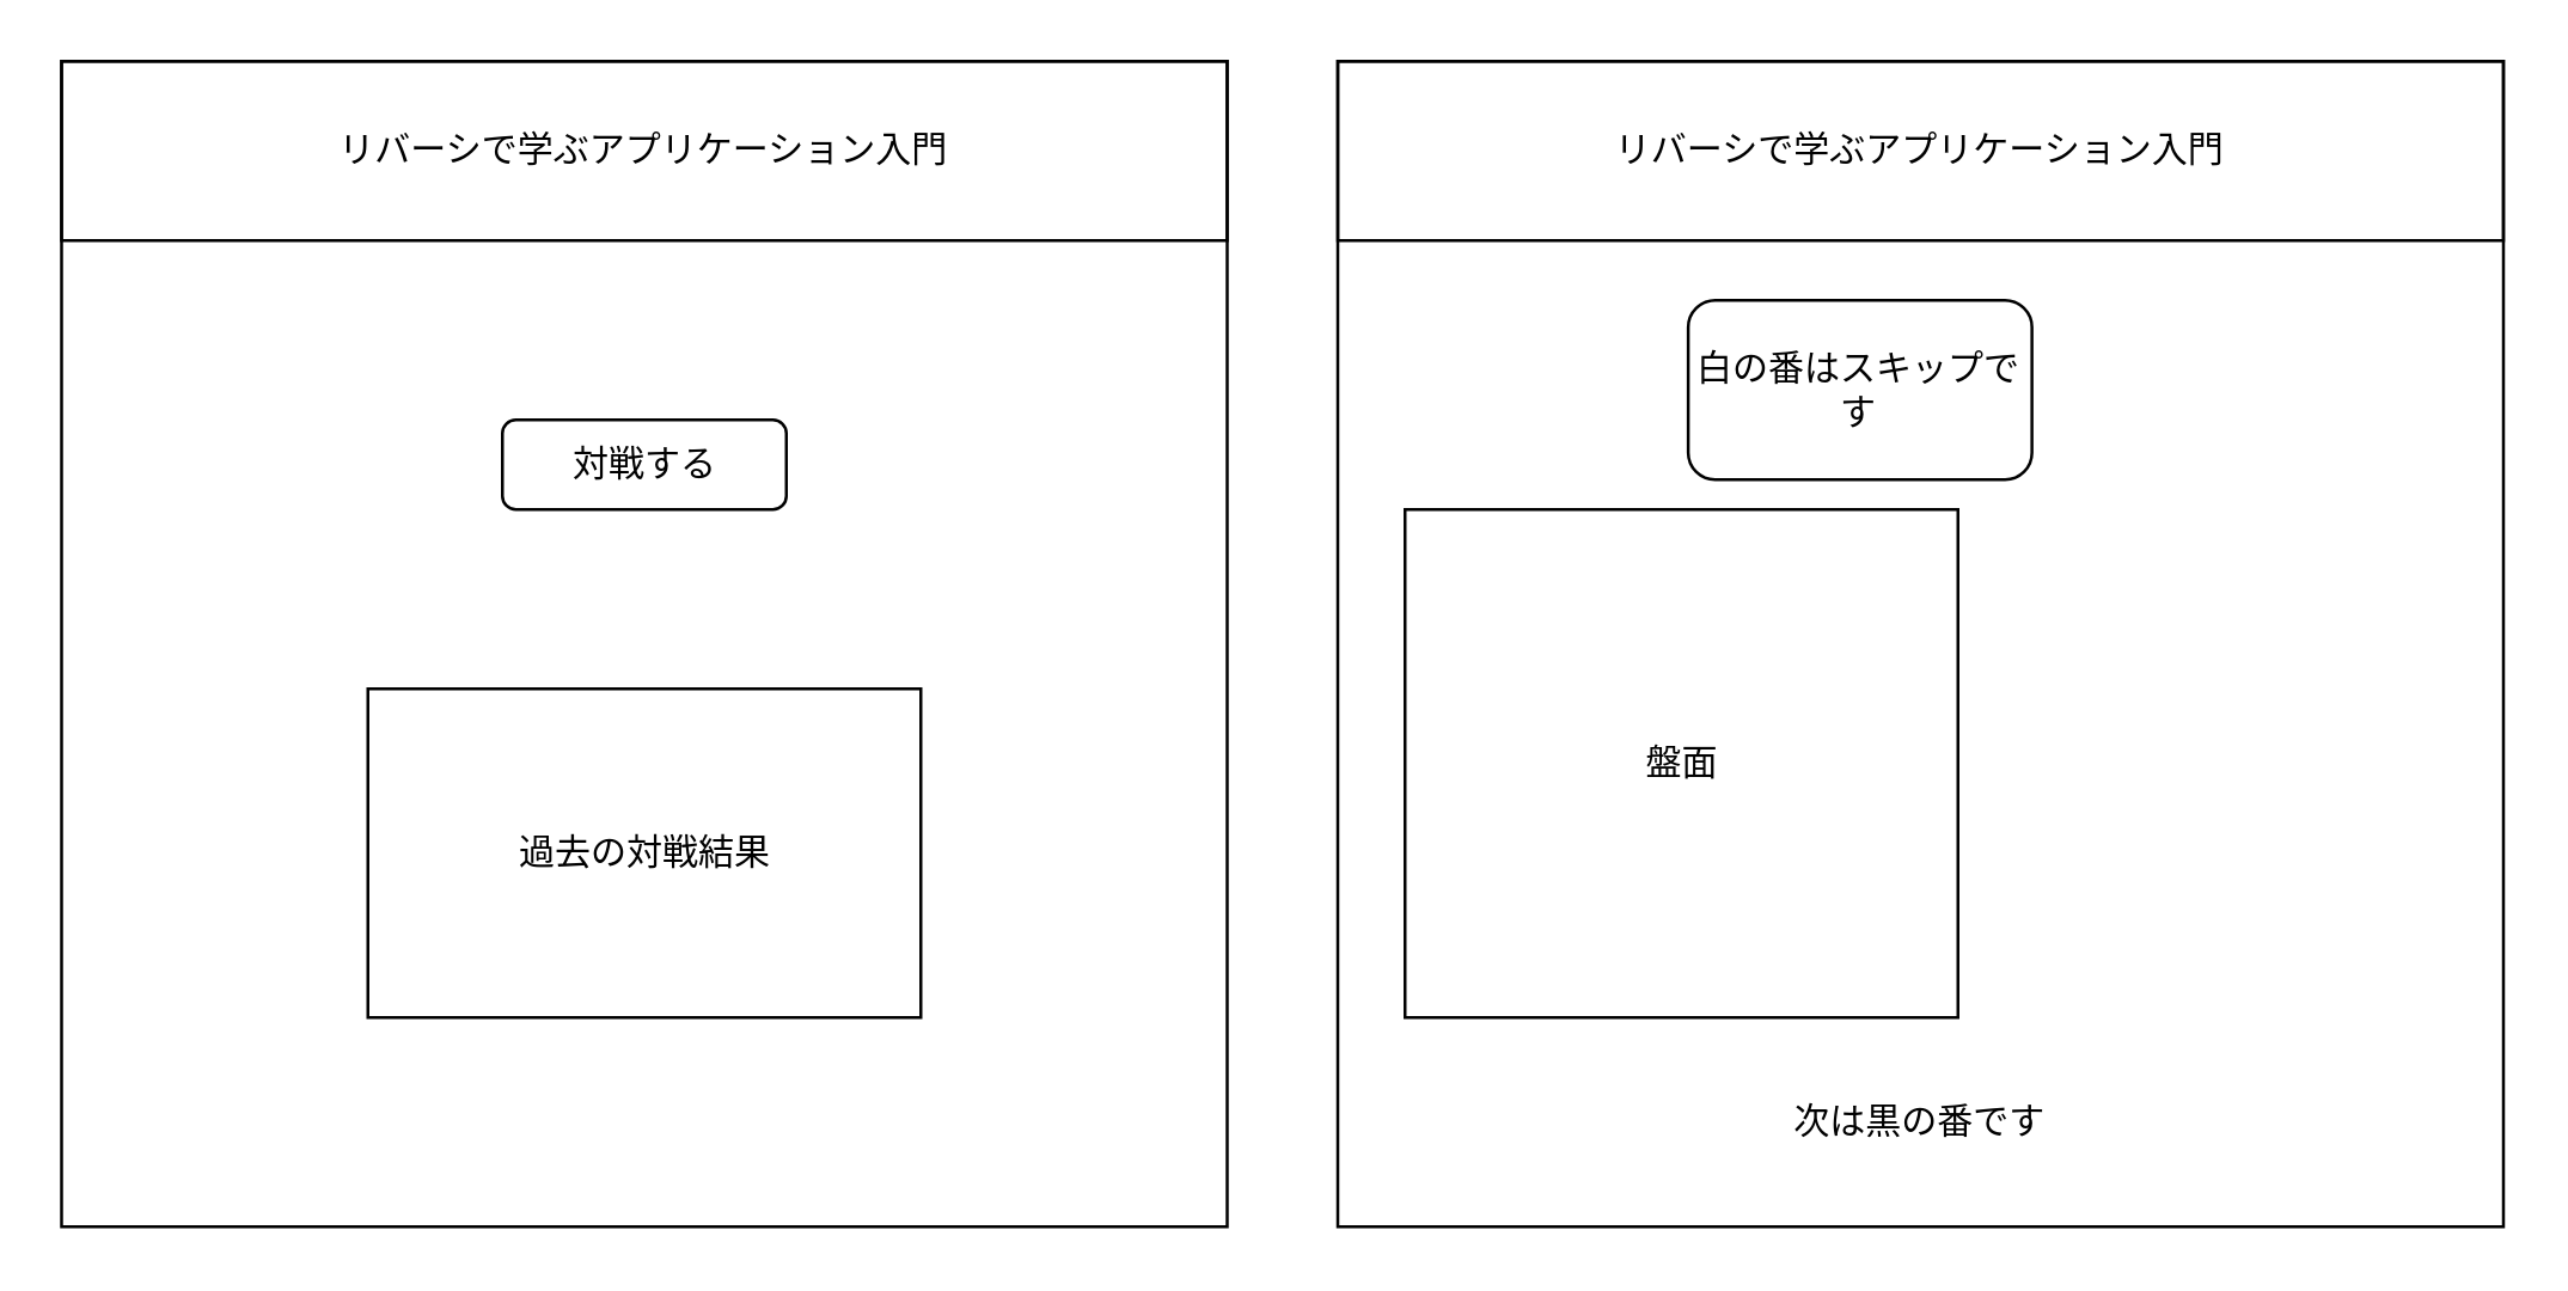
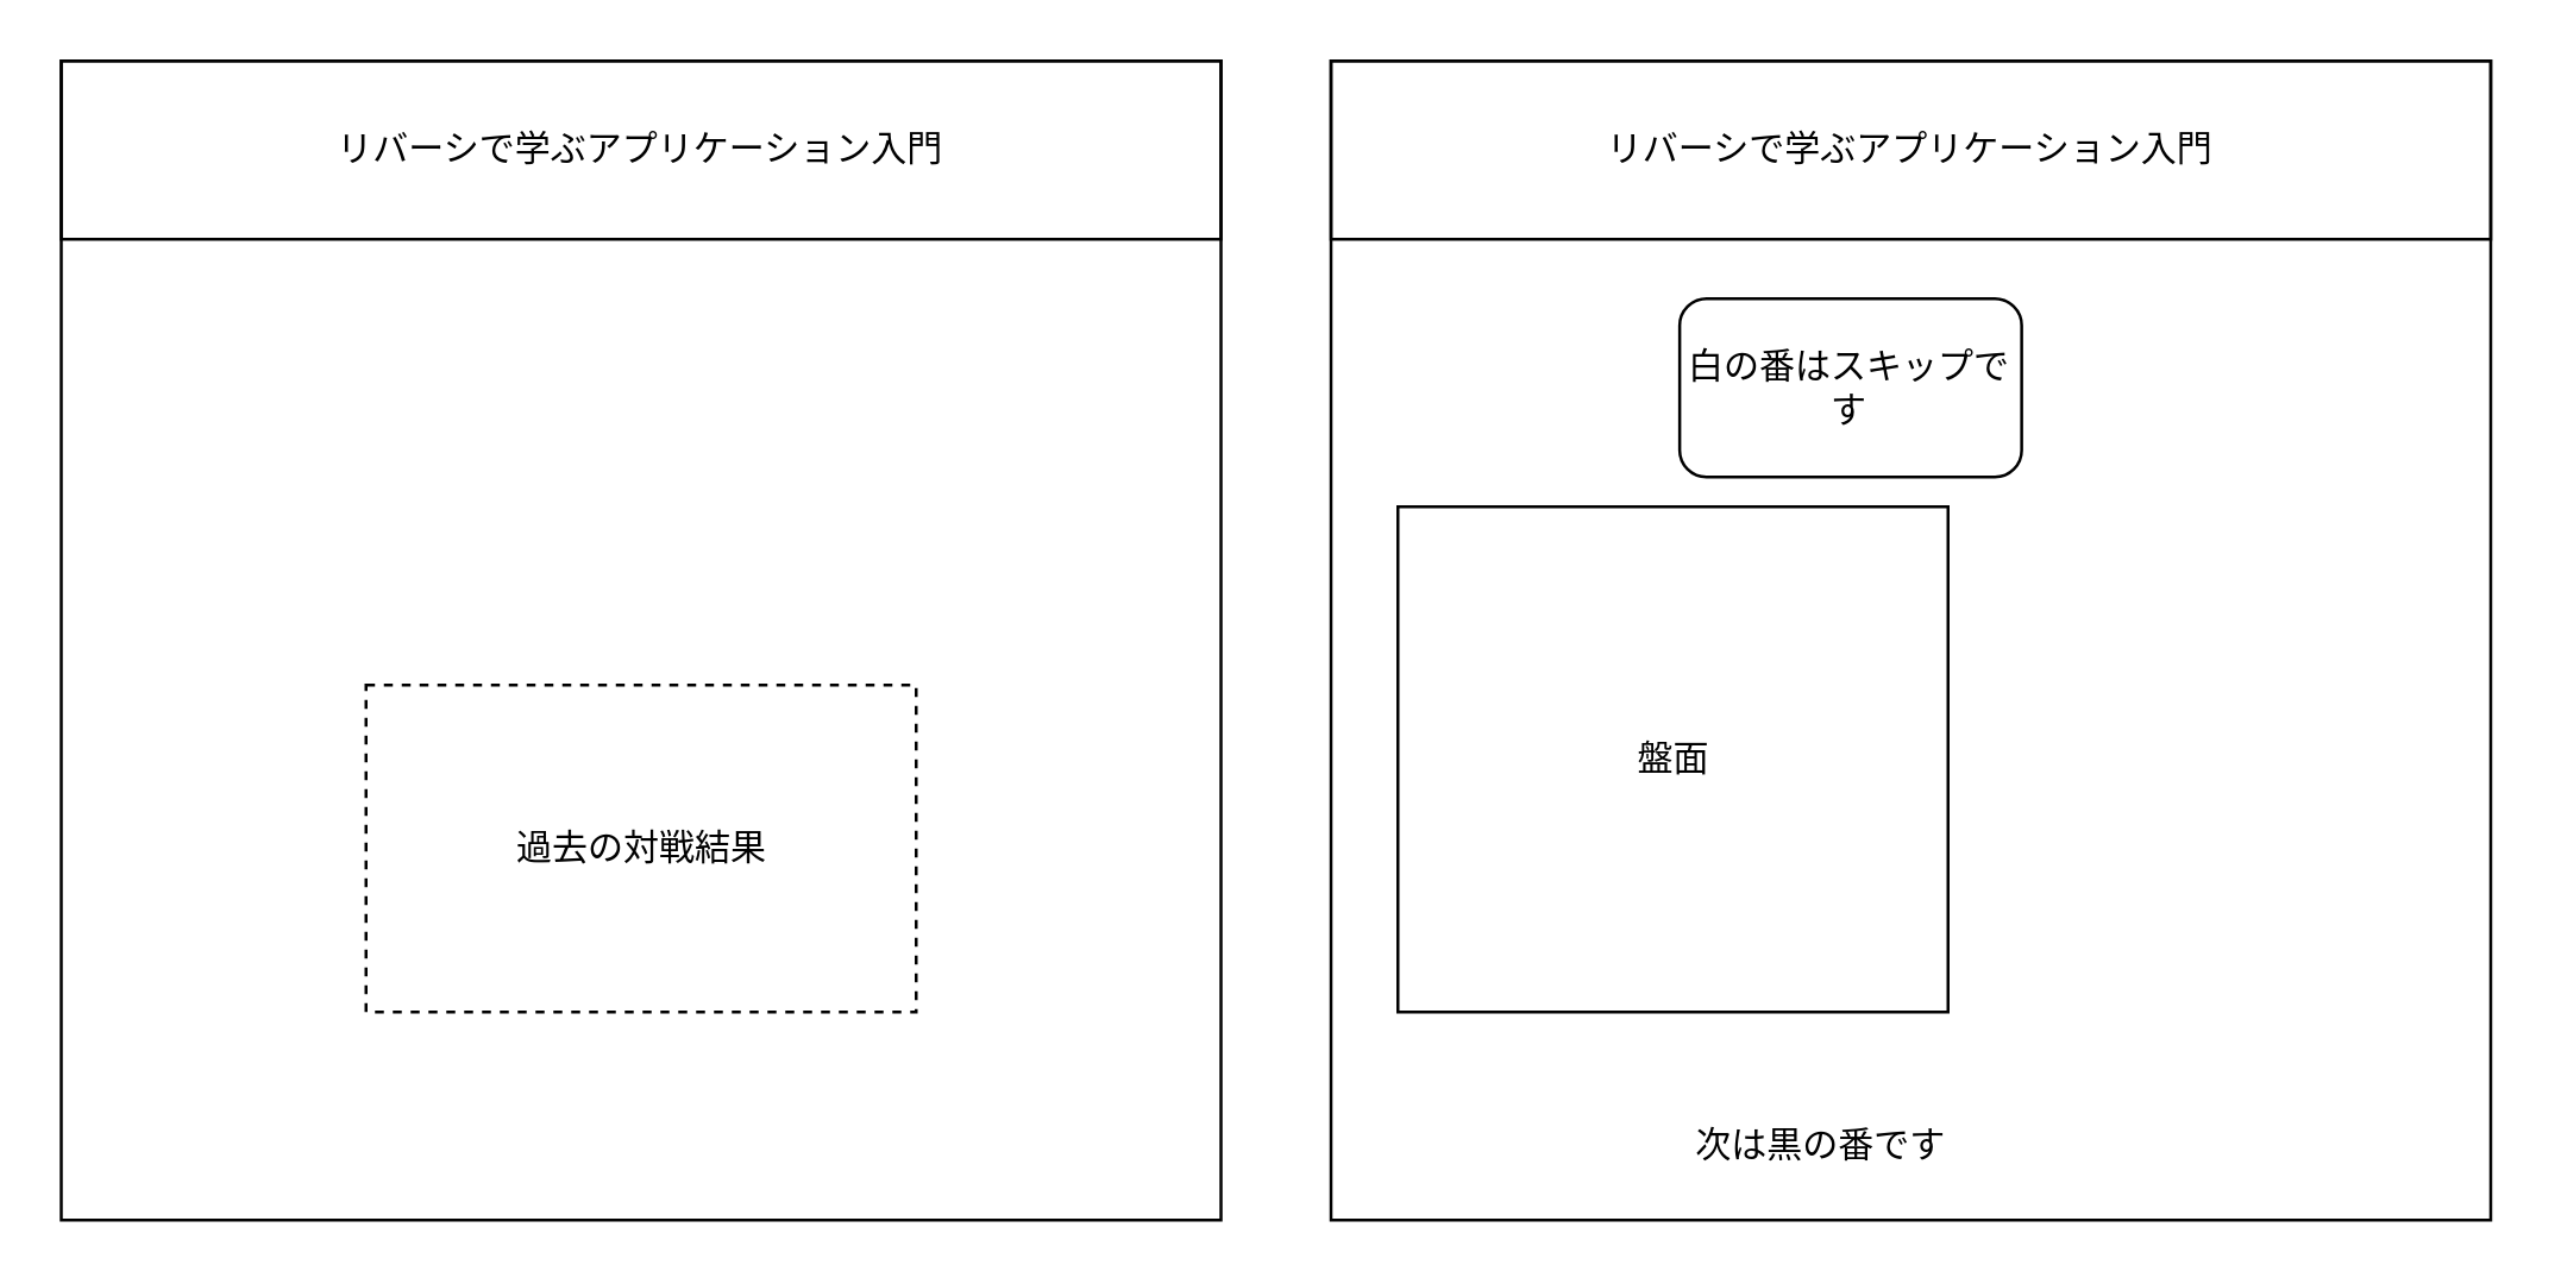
  <mxCell id="0" />
  <mxCell id="1" parent="0" />
  <mxCell id="2" value="" style="whiteSpace=wrap;html=1;aspect=fixed;fillColor=none;verticalAlign=middle;horizontal=1;shadow=0;glass=0;rounded=0;labelBorderColor=none;" vertex="1" parent="1"><mxGeometry x="20" y="20" width="390" height="390" as="geometry" /></mxCell>
  <mxCell id="3" value="リバーシで学ぶアプリケーション入門" style="rounded=0;whiteSpace=wrap;html=1;shadow=0;glass=0;labelBorderColor=none;sketch=0;fillColor=none;" vertex="1" parent="1"><mxGeometry x="20" y="20" width="390" height="60" as="geometry" /></mxCell>
- <mxCell id="4" value="対戦する" style="rounded=1;whiteSpace=wrap;html=1;shadow=0;glass=0;labelBorderColor=none;sketch=0;fillColor=none;" vertex="1" parent="1"><mxGeometry x="167.5" y="140" width="95" height="30" as="geometry" /></mxCell>
- <mxCell id="5" value="過去の対戦結果" style="rounded=0;whiteSpace=wrap;html=1;shadow=0;glass=0;labelBorderColor=none;sketch=0;fillColor=none;" vertex="1" parent="1"><mxGeometry x="122.5" y="230" width="185" height="110" as="geometry" /></mxCell>
+ <mxCell id="5" value="過去の対戦結果" style="rounded=0;whiteSpace=wrap;html=1;shadow=0;glass=0;labelBorderColor=none;sketch=0;fillColor=none;dashed=1;" vertex="1" parent="1"><mxGeometry x="122.5" y="230" width="185" height="110" as="geometry" /></mxCell>
  <mxCell id="6" value="" style="whiteSpace=wrap;html=1;aspect=fixed;fillColor=none;verticalAlign=middle;horizontal=1;shadow=0;glass=0;rounded=0;labelBorderColor=none;" vertex="1" parent="1"><mxGeometry x="447" y="20" width="390" height="390" as="geometry" /></mxCell>
  <mxCell id="7" value="リバーシで学ぶアプリケーション入門" style="rounded=0;whiteSpace=wrap;html=1;shadow=0;glass=0;labelBorderColor=none;sketch=0;fillColor=none;" vertex="1" parent="1"><mxGeometry x="447" y="20" width="390" height="60" as="geometry" /></mxCell>
  <mxCell id="8" value="白の番はスキップです" style="rounded=1;whiteSpace=wrap;html=1;shadow=0;glass=0;labelBorderColor=none;sketch=0;fillColor=none;" vertex="1" parent="1"><mxGeometry x="564.25" y="100" width="115" height="60" as="geometry" /></mxCell>
  <mxCell id="9" value="盤面" style="rounded=0;whiteSpace=wrap;html=1;shadow=0;glass=0;labelBorderColor=none;sketch=0;fillColor=none;" vertex="1" parent="1"><mxGeometry x="469.5" y="170" width="185" height="170" as="geometry" /></mxCell>
- <mxCell id="10" value="次は黒の番です" style="text;html=1;strokeColor=none;fillColor=none;align=center;verticalAlign=middle;whiteSpace=wrap;rounded=0;shadow=0;glass=0;labelBorderColor=none;sketch=0;" vertex="1" parent="1"><mxGeometry x="588" y="360" width="108" height="30" as="geometry" /></mxCell>
+ <mxCell id="10" value="次は黒の番です" style="text;html=1;strokeColor=none;fillColor=none;align=center;verticalAlign=middle;whiteSpace=wrap;rounded=0;shadow=0;glass=0;labelBorderColor=none;sketch=0;" vertex="1" parent="1"><mxGeometry x="558" y="370" width="108" height="30" as="geometry" /></mxCell>
